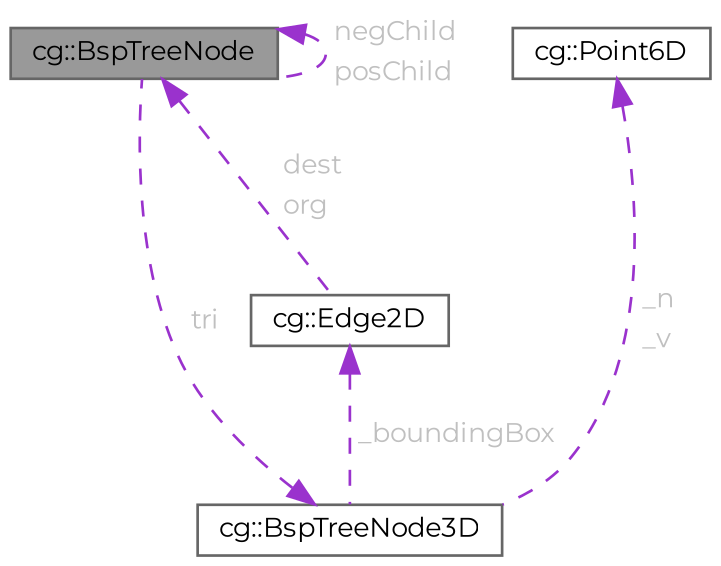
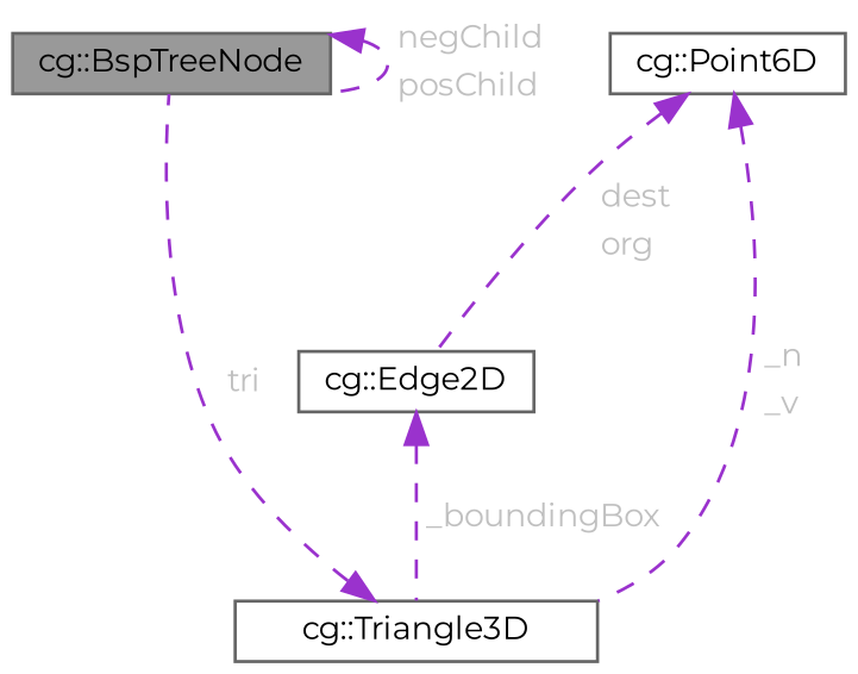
  digraph {
    fontname=Montserrat
    node [color=gray40 fillcolor=white fontname=Montserrat fontsize=10 shape=box style=filled]
    edge [color=darkorchid3 dir=back fontcolor=grey fontname=Montserrat fontsize=10 labelfontname=Helvetica labelfontsize=10 style=dashed]
    n1 [fillcolor=grey60 fontcolor=black height=0.2 label="cg::BspTreeNode" width=0.4]
-   n2 [height=0.2 label="cg::BspTreeNode3D" width=0.4]
+   n2 [height=0.2 label="cg::Triangle3D" width=0.4]
    n3 [height=0.2 label="cg::Point6D" width=0.4]
    n4 [height=0.2 label="cg::Edge2D" width=0.4]
    n1 -> n1 [label=<<TABLE CELLBORDER="0" BORDER="0"><TR><TD VALIGN="top" ALIGN="LEFT" CELLPADDING="1" CELLSPACING="0">negChild</TD></TR> <TR><TD VALIGN="top" ALIGN="LEFT" CELLPADDING="1" CELLSPACING="0">posChild</TD></TR> </TABLE>>]
    n2 -> n1 [label=<<TABLE CELLBORDER="0" BORDER="0"><TR><TD VALIGN="top" ALIGN="LEFT" CELLPADDING="1" CELLSPACING="0">tri</TD></TR> </TABLE>>]
    n3 -> n2 [label=<<TABLE CELLBORDER="0" BORDER="0"><TR><TD VALIGN="top" ALIGN="LEFT" CELLPADDING="1" CELLSPACING="0">_n</TD></TR> <TR><TD VALIGN="top" ALIGN="LEFT" CELLPADDING="1" CELLSPACING="0">_v</TD></TR> </TABLE>>]
-   n1 -> n4 [label=<<TABLE CELLBORDER="0" BORDER="0"><TR><TD VALIGN="top" ALIGN="LEFT" CELLPADDING="1" CELLSPACING="0">dest</TD></TR> <TR><TD VALIGN="top" ALIGN="LEFT" CELLPADDING="1" CELLSPACING="0">org</TD></TR> </TABLE>>]
+   n3 -> n4 [label=<<TABLE CELLBORDER="0" BORDER="0"><TR><TD VALIGN="top" ALIGN="LEFT" CELLPADDING="1" CELLSPACING="0">dest</TD></TR> <TR><TD VALIGN="top" ALIGN="LEFT" CELLPADDING="1" CELLSPACING="0">org</TD></TR> </TABLE>>]
    n4 -> n2 [label=<<TABLE CELLBORDER="0" BORDER="0"><TR><TD VALIGN="top" ALIGN="LEFT" CELLPADDING="1" CELLSPACING="0">_boundingBox</TD></TR> </TABLE>>]
  }
